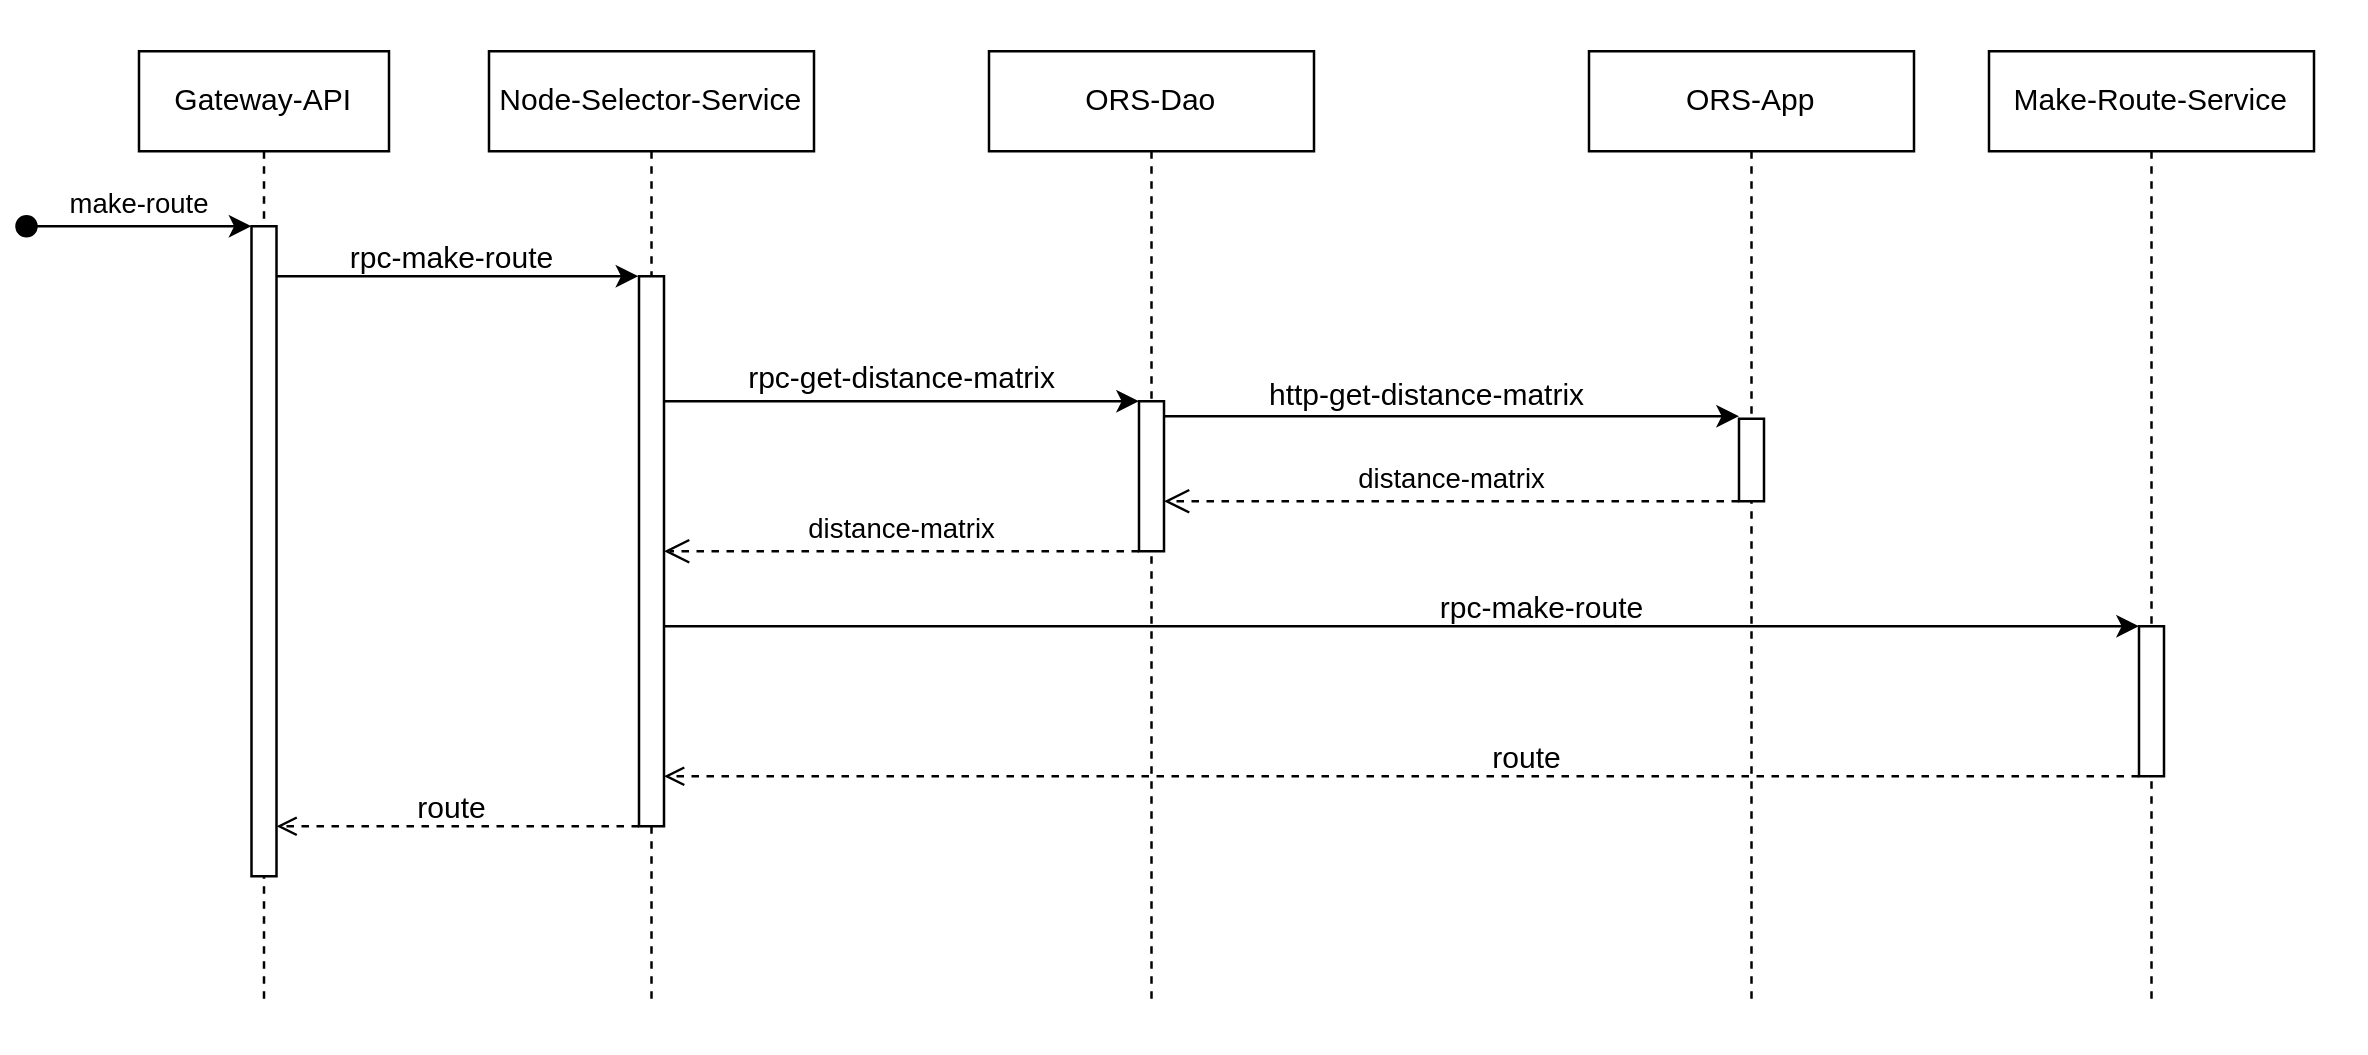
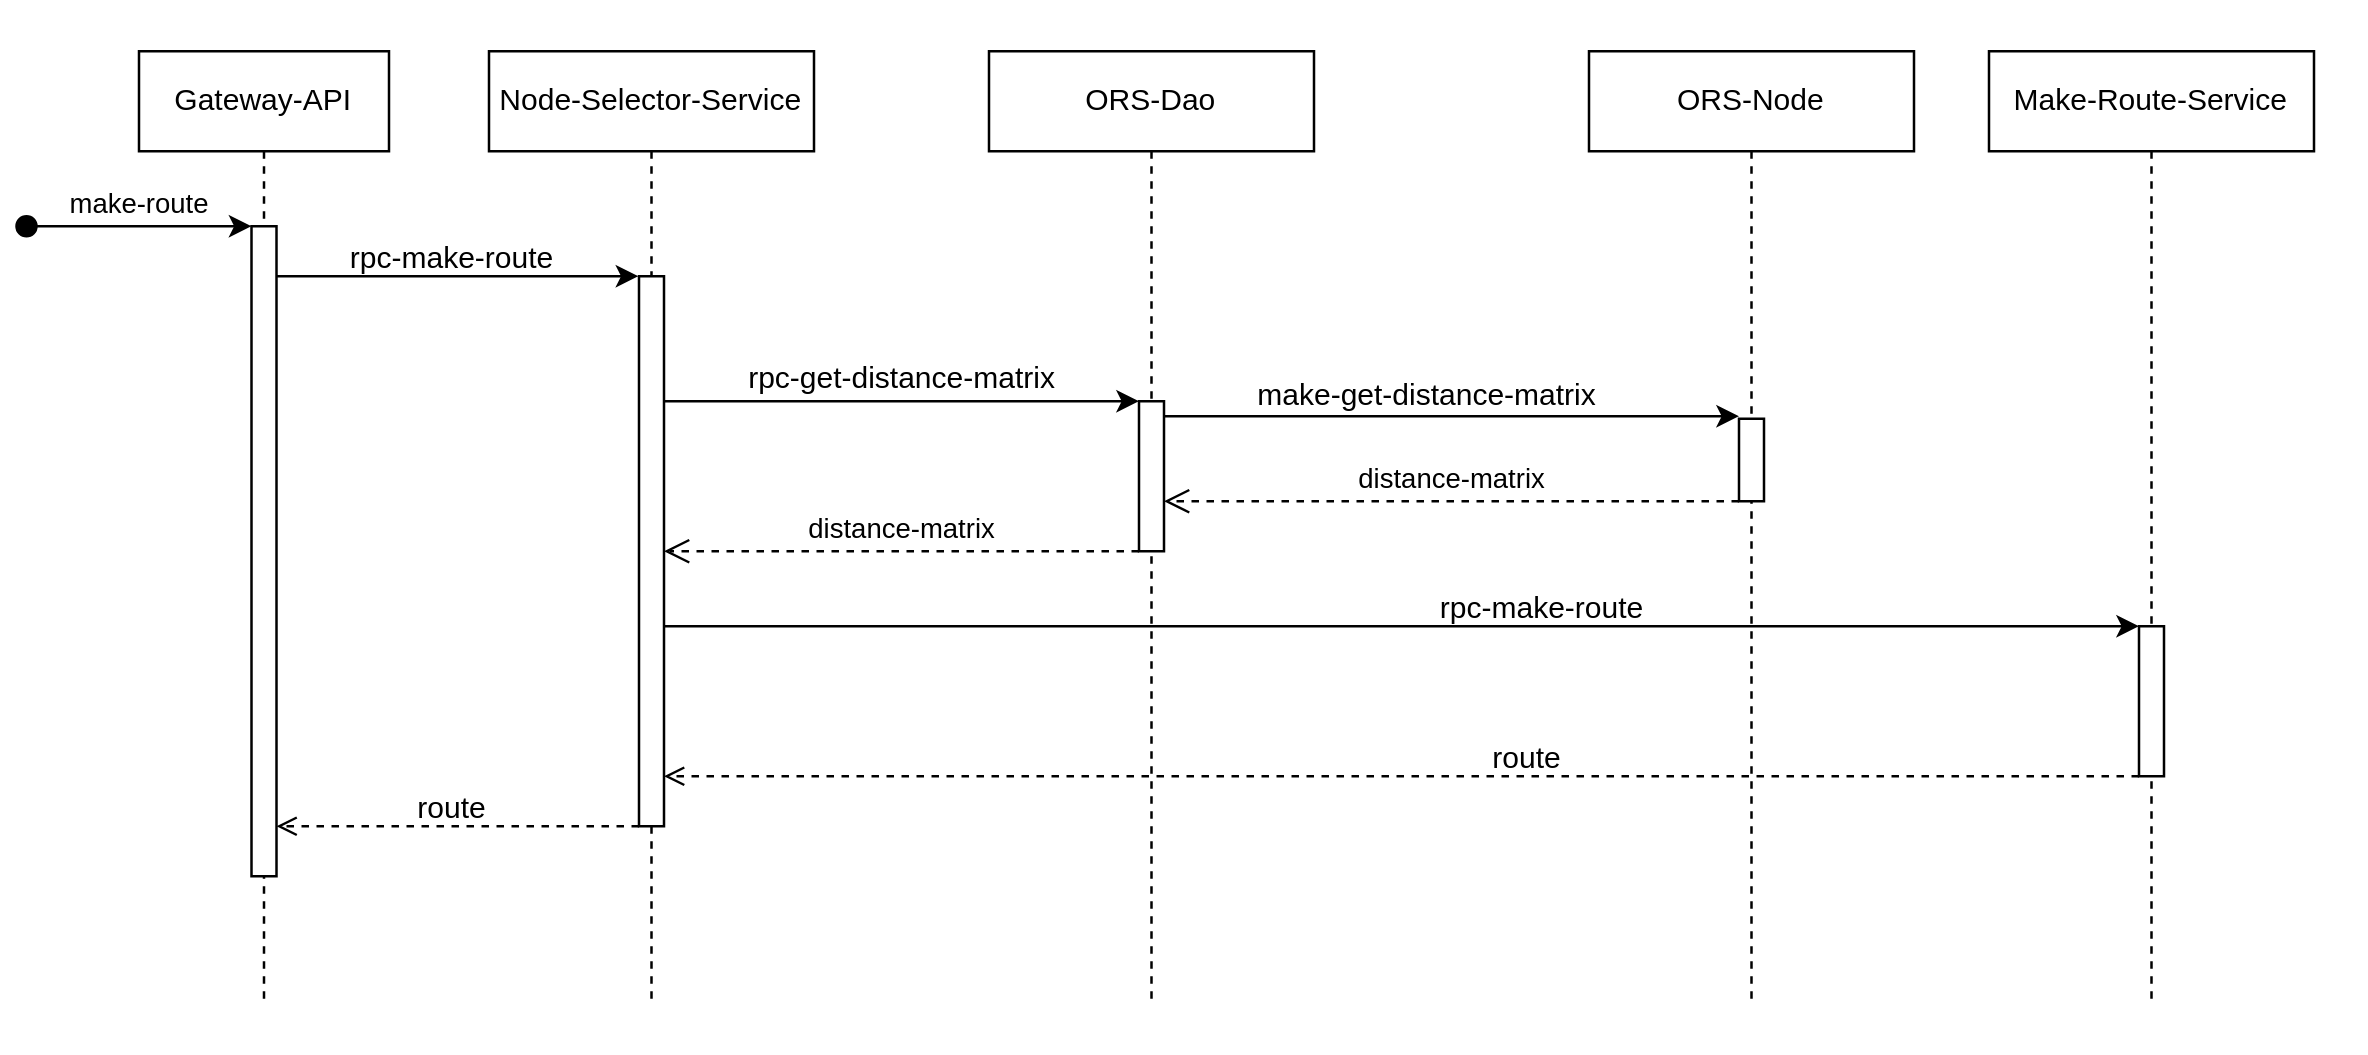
  <mxCell id="0" />
  <mxCell id="1" parent="0" />
  <mxCell id="2" value="Gateway-API" style="shape=umlLifeline;perimeter=lifelinePerimeter;whiteSpace=wrap;html=1;container=0;dropTarget=0;collapsible=0;recursiveResize=0;outlineConnect=0;portConstraint=eastwest;newEdgeStyle={&quot;edgeStyle&quot;:&quot;elbowEdgeStyle&quot;,&quot;elbow&quot;:&quot;vertical&quot;,&quot;curved&quot;:0,&quot;rounded&quot;:0};" vertex="1" parent="1"><mxGeometry x="20" y="20" width="100" height="380" as="geometry" /></mxCell>
  <mxCell id="3" value="" style="html=1;points=[];perimeter=orthogonalPerimeter;outlineConnect=0;targetShapes=umlLifeline;portConstraint=eastwest;newEdgeStyle={&quot;edgeStyle&quot;:&quot;elbowEdgeStyle&quot;,&quot;elbow&quot;:&quot;vertical&quot;,&quot;curved&quot;:0,&quot;rounded&quot;:0};" vertex="1" parent="2"><mxGeometry x="45" y="70" width="10" height="260" as="geometry" /></mxCell>
  <mxCell id="4" value="make-route" style="html=1;verticalAlign=bottom;startArrow=oval;endArrow=classic;startSize=8;edgeStyle=elbowEdgeStyle;elbow=vertical;curved=0;rounded=0;endFill=1;" edge="1" parent="2" target="3"><mxGeometry relative="1" as="geometry"><mxPoint x="-45" y="70" as="sourcePoint" /></mxGeometry></mxCell>
  <mxCell id="5" value="Make-Route-Service" style="shape=umlLifeline;perimeter=lifelinePerimeter;whiteSpace=wrap;html=1;container=0;dropTarget=0;collapsible=0;recursiveResize=0;outlineConnect=0;portConstraint=eastwest;newEdgeStyle={&quot;edgeStyle&quot;:&quot;elbowEdgeStyle&quot;,&quot;elbow&quot;:&quot;vertical&quot;,&quot;curved&quot;:0,&quot;rounded&quot;:0};" vertex="1" parent="1"><mxGeometry x="760" y="20" width="130" height="380" as="geometry" /></mxCell>
  <mxCell id="6" value="" style="html=1;points=[];perimeter=orthogonalPerimeter;outlineConnect=0;targetShapes=umlLifeline;portConstraint=eastwest;newEdgeStyle={&quot;edgeStyle&quot;:&quot;elbowEdgeStyle&quot;,&quot;elbow&quot;:&quot;vertical&quot;,&quot;curved&quot;:0,&quot;rounded&quot;:0};" vertex="1" parent="5"><mxGeometry x="60" y="230" width="10" height="60" as="geometry" /></mxCell>
  <mxCell id="7" value="Node-Selector-Service" style="shape=umlLifeline;perimeter=lifelinePerimeter;whiteSpace=wrap;html=1;container=0;dropTarget=0;collapsible=0;recursiveResize=0;outlineConnect=0;portConstraint=eastwest;newEdgeStyle={&quot;edgeStyle&quot;:&quot;elbowEdgeStyle&quot;,&quot;elbow&quot;:&quot;vertical&quot;,&quot;curved&quot;:0,&quot;rounded&quot;:0};" vertex="1" parent="1"><mxGeometry x="160" y="20" width="130" height="380" as="geometry" /></mxCell>
  <mxCell id="8" value="" style="html=1;points=[];perimeter=orthogonalPerimeter;outlineConnect=0;targetShapes=umlLifeline;portConstraint=eastwest;newEdgeStyle={&quot;edgeStyle&quot;:&quot;elbowEdgeStyle&quot;,&quot;elbow&quot;:&quot;vertical&quot;,&quot;curved&quot;:0,&quot;rounded&quot;:0};" vertex="1" parent="7"><mxGeometry x="60" y="90" width="10" height="220" as="geometry" /></mxCell>
- <mxCell id="9" value="ORS-App" style="shape=umlLifeline;perimeter=lifelinePerimeter;whiteSpace=wrap;html=1;container=0;dropTarget=0;collapsible=0;recursiveResize=0;outlineConnect=0;portConstraint=eastwest;newEdgeStyle={&quot;edgeStyle&quot;:&quot;elbowEdgeStyle&quot;,&quot;elbow&quot;:&quot;vertical&quot;,&quot;curved&quot;:0,&quot;rounded&quot;:0};" vertex="1" parent="1"><mxGeometry x="600" y="20" width="130" height="380" as="geometry" /></mxCell>
+ <mxCell id="9" value="ORS-Node" style="shape=umlLifeline;perimeter=lifelinePerimeter;whiteSpace=wrap;html=1;container=0;dropTarget=0;collapsible=0;recursiveResize=0;outlineConnect=0;portConstraint=eastwest;newEdgeStyle={&quot;edgeStyle&quot;:&quot;elbowEdgeStyle&quot;,&quot;elbow&quot;:&quot;vertical&quot;,&quot;curved&quot;:0,&quot;rounded&quot;:0};" vertex="1" parent="1"><mxGeometry x="600" y="20" width="130" height="380" as="geometry" /></mxCell>
  <mxCell id="10" value="" style="html=1;points=[];perimeter=orthogonalPerimeter;outlineConnect=0;targetShapes=umlLifeline;portConstraint=eastwest;newEdgeStyle={&quot;edgeStyle&quot;:&quot;elbowEdgeStyle&quot;,&quot;elbow&quot;:&quot;vertical&quot;,&quot;curved&quot;:0,&quot;rounded&quot;:0};" vertex="1" parent="9"><mxGeometry x="60" y="147" width="10" height="33" as="geometry" /></mxCell>
  <mxCell id="11" value="ORS-Dao" style="shape=umlLifeline;perimeter=lifelinePerimeter;whiteSpace=wrap;html=1;container=0;dropTarget=0;collapsible=0;recursiveResize=0;outlineConnect=0;portConstraint=eastwest;newEdgeStyle={&quot;edgeStyle&quot;:&quot;elbowEdgeStyle&quot;,&quot;elbow&quot;:&quot;vertical&quot;,&quot;curved&quot;:0,&quot;rounded&quot;:0};" vertex="1" parent="1"><mxGeometry x="360" y="20" width="130" height="380" as="geometry" /></mxCell>
  <mxCell id="12" value="" style="html=1;points=[];perimeter=orthogonalPerimeter;outlineConnect=0;targetShapes=umlLifeline;portConstraint=eastwest;newEdgeStyle={&quot;edgeStyle&quot;:&quot;elbowEdgeStyle&quot;,&quot;elbow&quot;:&quot;vertical&quot;,&quot;curved&quot;:0,&quot;rounded&quot;:0};" vertex="1" parent="11"><mxGeometry x="60" y="140" width="10" height="60" as="geometry" /></mxCell>
  <mxCell id="13" style="edgeStyle=elbowEdgeStyle;rounded=0;orthogonalLoop=1;jettySize=auto;html=1;elbow=vertical;curved=0;" edge="1" parent="1"><mxGeometry relative="1" as="geometry"><mxPoint x="230" y="160" as="sourcePoint" /><mxPoint x="420" y="160" as="targetPoint" /></mxGeometry></mxCell>
  <mxCell id="14" value="rpc-get-distance-matrix" style="text;html=1;align=center;verticalAlign=middle;resizable=0;points=[];autosize=1;strokeColor=none;fillColor=none;" vertex="1" parent="1"><mxGeometry x="250" y="136" width="150" height="30" as="geometry" /></mxCell>
- <mxCell id="15" value="http-get-distance-matrix" style="text;html=1;align=center;verticalAlign=middle;resizable=0;points=[];autosize=1;strokeColor=none;fillColor=none;" vertex="1" parent="1"><mxGeometry x="460" y="143" width="150" height="30" as="geometry" /></mxCell>
+ <mxCell id="15" value="make-get-distance-matrix" style="text;html=1;align=center;verticalAlign=middle;resizable=0;points=[];autosize=1;strokeColor=none;fillColor=none;" vertex="1" parent="1"><mxGeometry x="460" y="143" width="150" height="30" as="geometry" /></mxCell>
  <mxCell id="16" style="edgeStyle=elbowEdgeStyle;rounded=0;orthogonalLoop=1;jettySize=auto;html=1;elbow=vertical;curved=0;" edge="1" parent="1"><mxGeometry relative="1" as="geometry"><mxPoint x="430" y="166.003" as="sourcePoint" /><mxPoint x="660" y="166" as="targetPoint" /></mxGeometry></mxCell>
  <mxCell id="17" value="distance-matrix" style="html=1;verticalAlign=bottom;endArrow=open;dashed=1;endSize=8;edgeStyle=elbowEdgeStyle;elbow=vertical;curved=0;rounded=0;" edge="1" parent="1" source="12"><mxGeometry relative="1" as="geometry"><mxPoint x="230" y="220" as="targetPoint" /><Array as="points"><mxPoint x="370" y="220" /></Array><mxPoint x="460" y="220" as="sourcePoint" /></mxGeometry></mxCell>
  <mxCell id="18" value="distance-matrix" style="html=1;verticalAlign=bottom;endArrow=open;dashed=1;endSize=8;edgeStyle=elbowEdgeStyle;elbow=vertical;curved=0;rounded=0;" edge="1" parent="1"><mxGeometry relative="1" as="geometry"><mxPoint x="430" y="200.308" as="targetPoint" /><Array as="points" /><mxPoint x="660" y="200" as="sourcePoint" /></mxGeometry></mxCell>
  <mxCell id="19" style="edgeStyle=elbowEdgeStyle;rounded=0;orthogonalLoop=1;jettySize=auto;html=1;elbow=vertical;curved=0;endArrow=classic;endFill=1;" edge="1" parent="1"><mxGeometry relative="1" as="geometry"><mxPoint x="230" y="250" as="sourcePoint" /><mxPoint x="820" y="250" as="targetPoint" /></mxGeometry></mxCell>
  <mxCell id="20" value="rpc-make-route" style="text;html=1;align=center;verticalAlign=middle;resizable=0;points=[];autosize=1;strokeColor=none;fillColor=none;" vertex="1" parent="1"><mxGeometry x="531" y="228" width="100" height="30" as="geometry" /></mxCell>
  <mxCell id="21" style="edgeStyle=elbowEdgeStyle;rounded=0;orthogonalLoop=1;jettySize=auto;html=1;elbow=vertical;curved=0;endArrow=open;endFill=0;dashed=1;" edge="1" parent="1" target="8"><mxGeometry relative="1" as="geometry"><mxPoint x="820" y="310" as="sourcePoint" /><mxPoint x="-300" y="310" as="targetPoint" /></mxGeometry></mxCell>
  <mxCell id="22" value="route" style="text;html=1;align=center;verticalAlign=middle;resizable=0;points=[];autosize=1;strokeColor=none;fillColor=none;" vertex="1" parent="1"><mxGeometry x="550" y="288" width="50" height="30" as="geometry" /></mxCell>
  <mxCell id="23" style="edgeStyle=elbowEdgeStyle;rounded=0;orthogonalLoop=1;jettySize=auto;html=1;elbow=vertical;curved=0;dashed=1;endArrow=open;endFill=0;" edge="1" parent="1"><mxGeometry relative="1" as="geometry"><mxPoint x="220" y="329.997" as="sourcePoint" /><mxPoint x="75" y="330" as="targetPoint" /></mxGeometry></mxCell>
  <mxCell id="24" value="route" style="text;html=1;align=center;verticalAlign=middle;resizable=0;points=[];autosize=1;strokeColor=none;fillColor=none;" vertex="1" parent="1"><mxGeometry x="120" y="308" width="50" height="30" as="geometry" /></mxCell>
  <mxCell id="25" style="edgeStyle=elbowEdgeStyle;rounded=0;orthogonalLoop=1;jettySize=auto;html=1;elbow=vertical;curved=0;" edge="1" parent="1" source="3"><mxGeometry relative="1" as="geometry"><mxPoint x="80" y="110" as="sourcePoint" /><mxPoint x="219.75" y="109.998" as="targetPoint" /></mxGeometry></mxCell>
  <mxCell id="26" value="rpc-make-route" style="text;html=1;align=center;verticalAlign=middle;resizable=0;points=[];autosize=1;strokeColor=none;fillColor=none;" vertex="1" parent="1"><mxGeometry x="95" y="88" width="100" height="30" as="geometry" /></mxCell>
